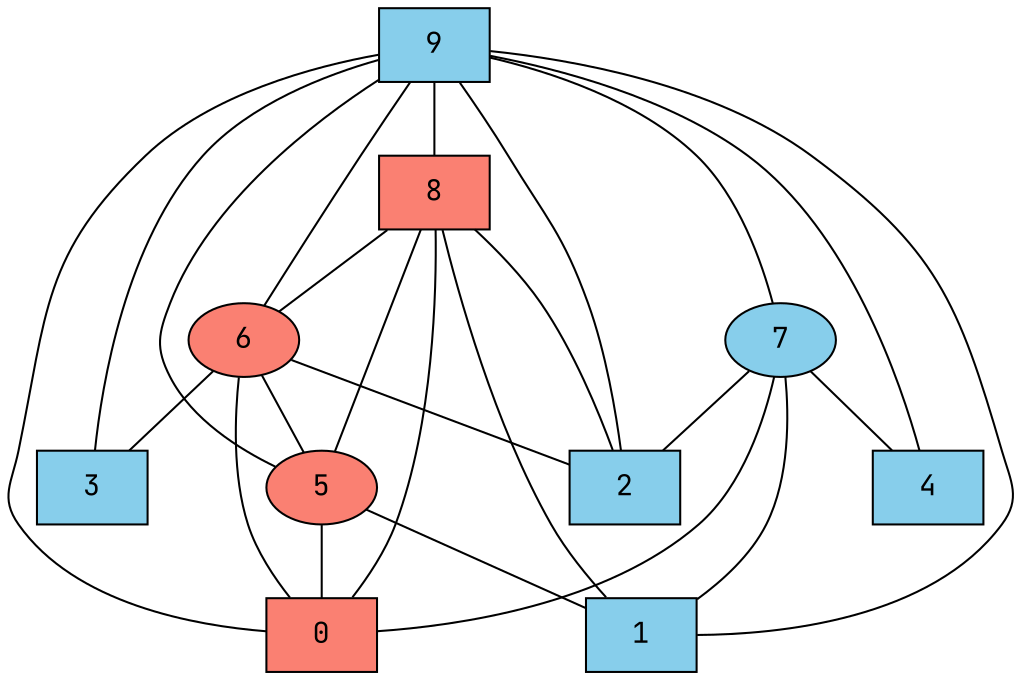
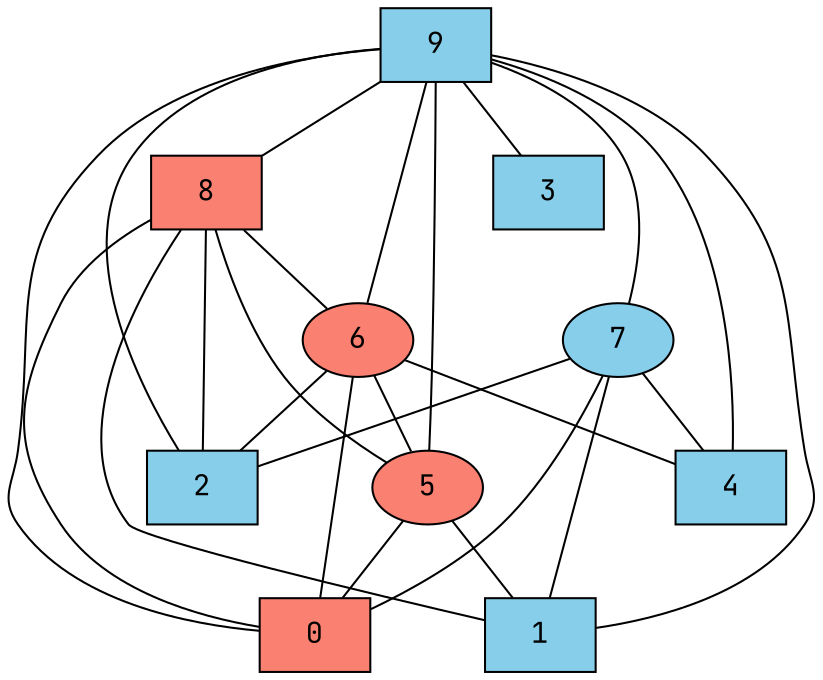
  graph {
    fontname="JetBrains Mono"
    node [fillcolor=skyblue fontname="JetBrains Mono" shape=box style=filled]
    edge [fontname="JetBrains Mono"]
    5 [fillcolor=salmon shape=ellipse]
    0 [fillcolor=salmon]
    1
    6 [fillcolor=salmon shape=ellipse]
    2
    3
    7 [shape=ellipse]
    4
    8 [fillcolor=salmon]
    9
    5 -- 0
    5 -- 1
    6 -- 5
    6 -- 0
    6 -- 2
-   6 -- 3
+   6 -- 4
    7 -- 0
    7 -- 1
    7 -- 2
    7 -- 4
    8 -- 5
    8 -- 0
    8 -- 1
    8 -- 6
    8 -- 2
    9 -- 5
    9 -- 0
    9 -- 1
    9 -- 6
    9 -- 2
    9 -- 3
    9 -- 7
    9 -- 4
    9 -- 8
  }
